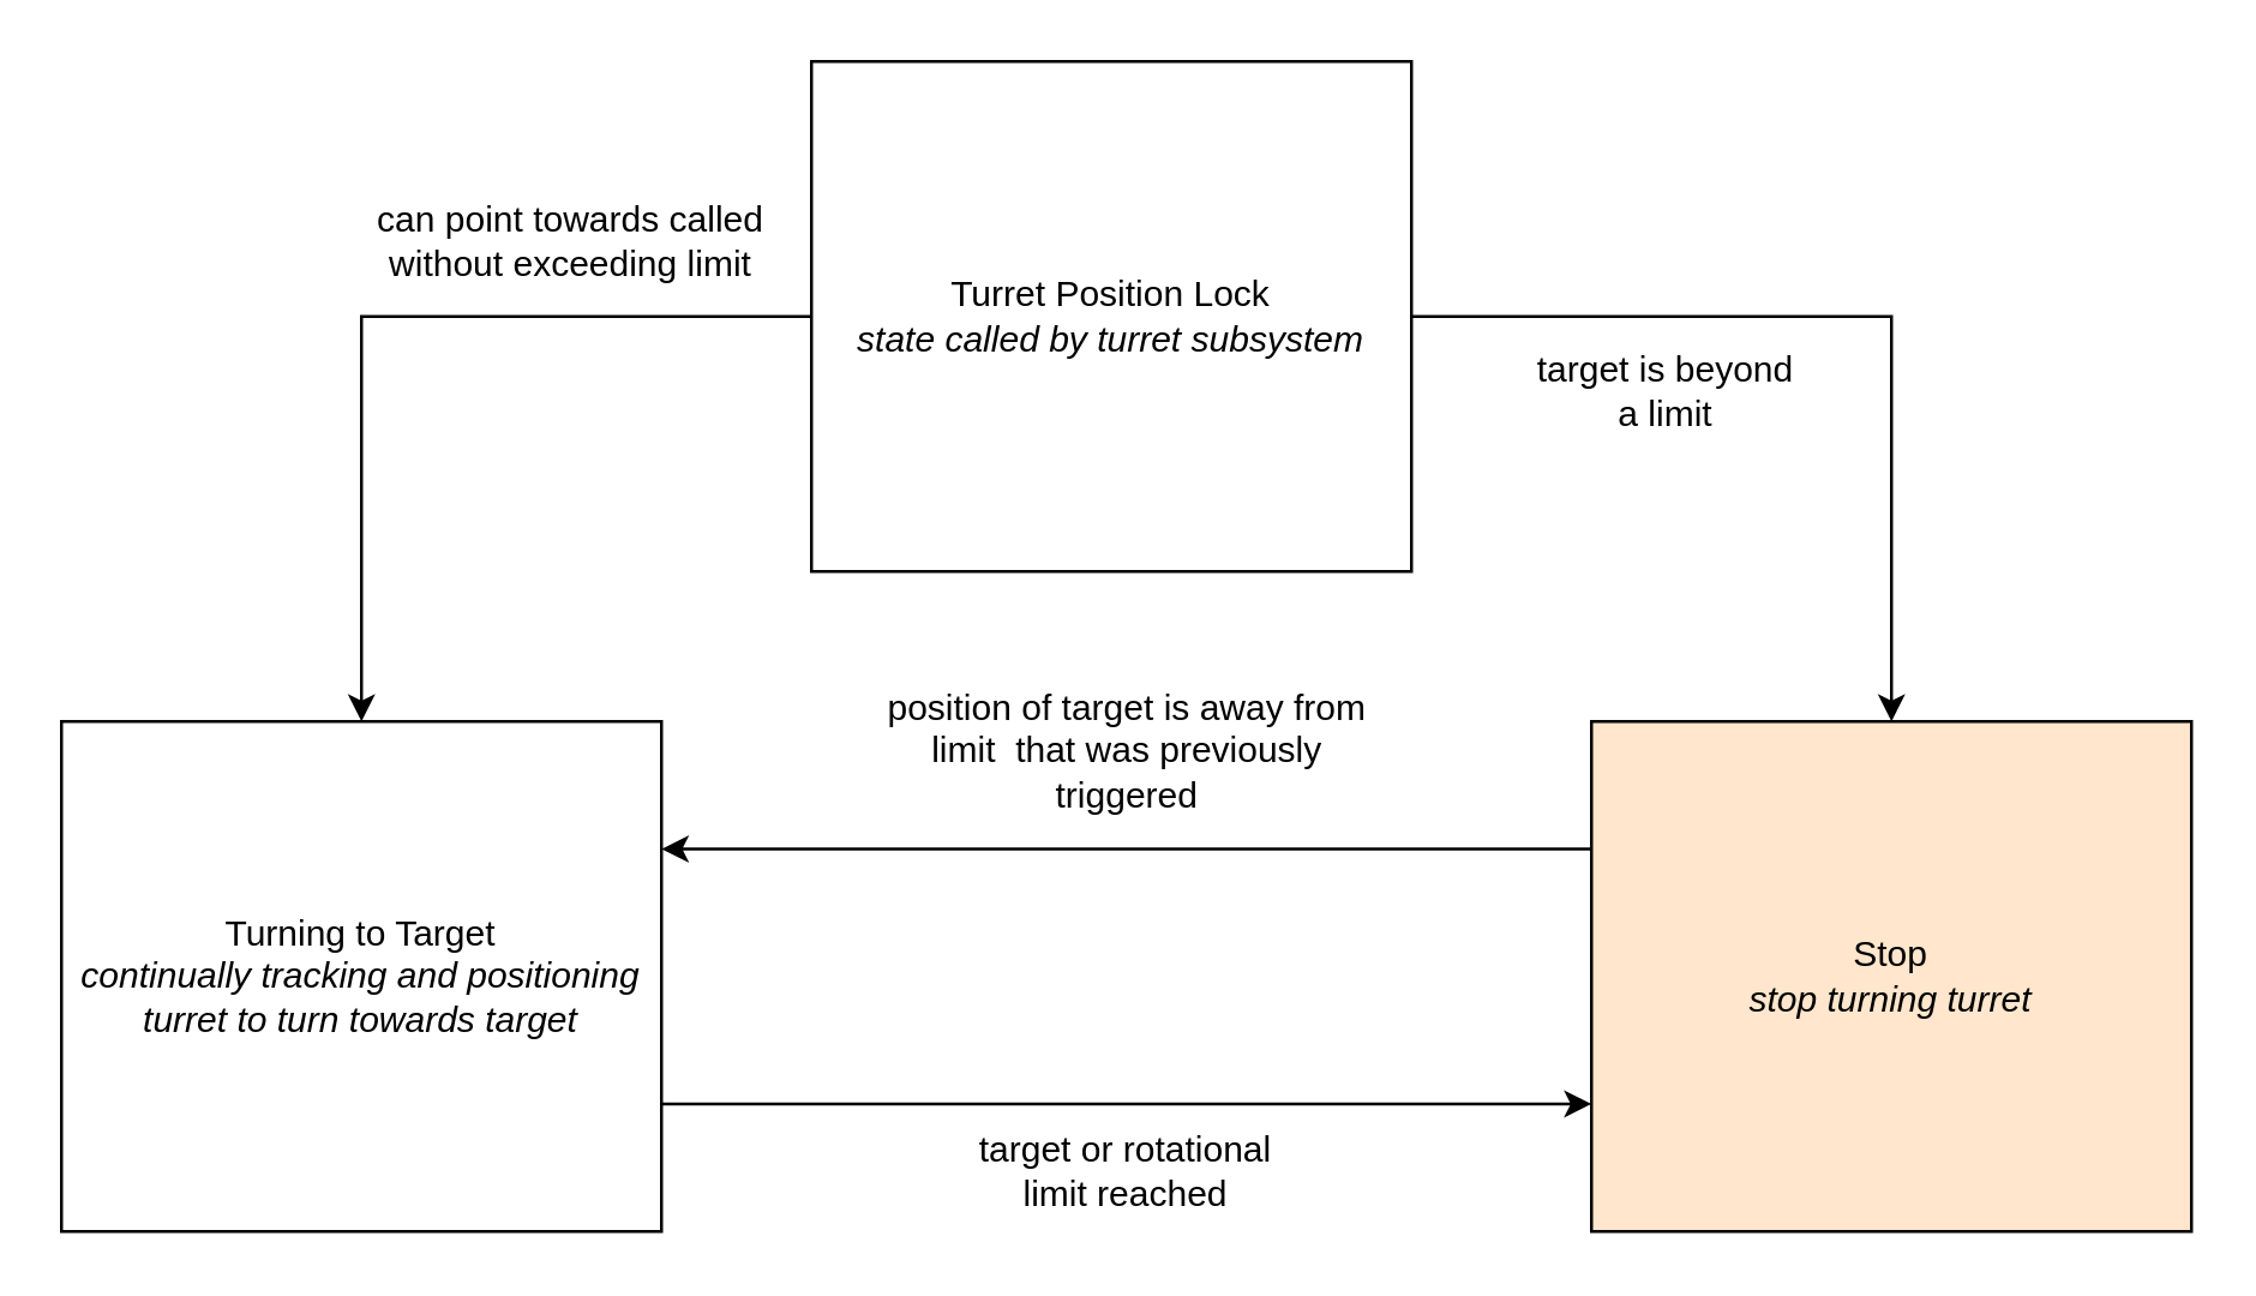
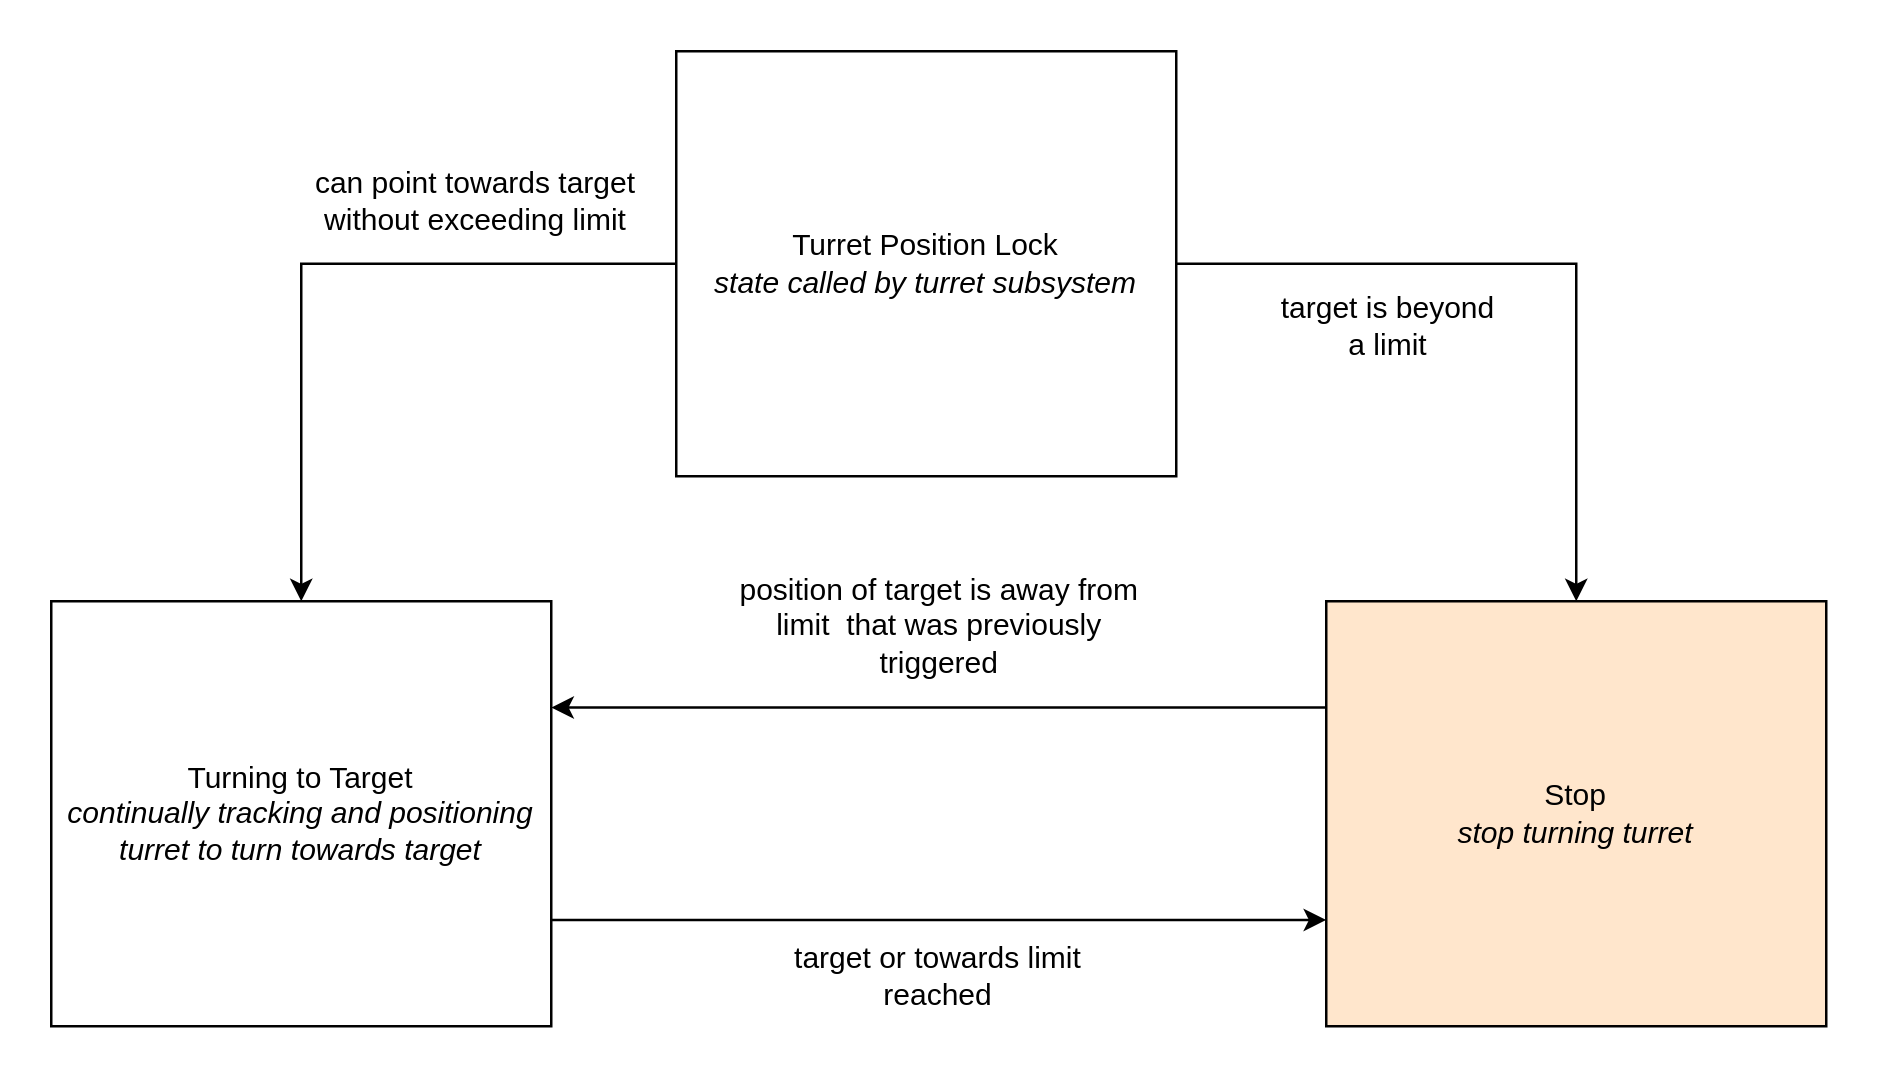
  <mxCell id="0" />
  <mxCell id="1" parent="0" />
  <mxCell id="2" style="edgeStyle=orthogonalEdgeStyle;rounded=0;orthogonalLoop=1;jettySize=auto;html=1;entryX=0.5;entryY=0;entryDx=0;entryDy=0;" edge="1" parent="1" source="4" target="6"><mxGeometry relative="1" as="geometry" /></mxCell>
  <mxCell id="3" style="edgeStyle=orthogonalEdgeStyle;rounded=0;orthogonalLoop=1;jettySize=auto;html=1;entryX=0.5;entryY=0;entryDx=0;entryDy=0;" edge="1" parent="1" source="4" target="8"><mxGeometry relative="1" as="geometry" /></mxCell>
  <mxCell id="4" value="&lt;div&gt;Turret Position Lock&lt;/div&gt;&lt;div&gt;&lt;i&gt;state called by turret subsystem&lt;/i&gt;&lt;br&gt;&lt;/div&gt;" style="rounded=0;whiteSpace=wrap;html=1;" vertex="1" parent="1"><mxGeometry x="270" y="20" width="200" height="170" as="geometry" /></mxCell>
  <mxCell id="5" style="edgeStyle=orthogonalEdgeStyle;rounded=0;orthogonalLoop=1;jettySize=auto;html=1;exitX=1;exitY=0.75;exitDx=0;exitDy=0;entryX=0;entryY=0.75;entryDx=0;entryDy=0;" edge="1" parent="1" source="6" target="8"><mxGeometry relative="1" as="geometry"><Array as="points"><mxPoint x="400" y="368" /><mxPoint x="400" y="368" /></Array></mxGeometry></mxCell>
  <mxCell id="6" value="&lt;div&gt;Turning to Target&lt;/div&gt;&lt;div&gt;&lt;i&gt;continually tracking and positioning turret to turn towards target&lt;/i&gt;&lt;br&gt;&lt;/div&gt;" style="rounded=0;whiteSpace=wrap;html=1;" vertex="1" parent="1"><mxGeometry x="20" y="240" width="200" height="170" as="geometry" /></mxCell>
  <mxCell id="7" style="edgeStyle=orthogonalEdgeStyle;rounded=0;orthogonalLoop=1;jettySize=auto;html=1;exitX=0;exitY=0.25;exitDx=0;exitDy=0;entryX=1;entryY=0.25;entryDx=0;entryDy=0;" edge="1" parent="1" source="8" target="6"><mxGeometry relative="1" as="geometry" /></mxCell>
  <mxCell id="8" value="&lt;div&gt;Stop&lt;/div&gt;&lt;div&gt;&lt;i&gt;stop turning turret&lt;/i&gt;&lt;br&gt;&lt;/div&gt;" style="rounded=0;whiteSpace=wrap;html=1;fillColor=#ffe6cc;" vertex="1" parent="1"><mxGeometry x="530" y="240" width="200" height="170" as="geometry" /></mxCell>
- <mxCell id="9" value="target or rotational limit reached" style="text;html=1;strokeColor=none;fillColor=none;align=center;verticalAlign=middle;whiteSpace=wrap;rounded=0;" vertex="1" parent="1"><mxGeometry x="315" y="380" width="120" height="20" as="geometry" /></mxCell>
+ <mxCell id="9" value="target or towards limit reached" style="text;html=1;strokeColor=none;fillColor=none;align=center;verticalAlign=middle;whiteSpace=wrap;rounded=0;" vertex="1" parent="1"><mxGeometry x="315" y="380" width="120" height="20" as="geometry" /></mxCell>
  <mxCell id="10" value="position of target is away from limit&amp;nbsp; that was previously triggered" style="text;html=1;strokeColor=none;fillColor=none;align=center;verticalAlign=middle;whiteSpace=wrap;rounded=0;" vertex="1" parent="1"><mxGeometry x="287.5" y="240" width="175" height="20" as="geometry" /></mxCell>
  <mxCell id="11" value="target is beyond a limit" style="text;html=1;strokeColor=none;fillColor=none;align=center;verticalAlign=middle;whiteSpace=wrap;rounded=0;" vertex="1" parent="1"><mxGeometry x="510" y="120" width="90" height="20" as="geometry" /></mxCell>
- <mxCell id="12" value="can point towards called without exceeding limit" style="text;html=1;strokeColor=none;fillColor=none;align=center;verticalAlign=middle;whiteSpace=wrap;rounded=0;" vertex="1" parent="1"><mxGeometry x="120" y="70" width="140" height="20" as="geometry" /></mxCell>
+ <mxCell id="12" value="can point towards target without exceeding limit" style="text;html=1;strokeColor=none;fillColor=none;align=center;verticalAlign=middle;whiteSpace=wrap;rounded=0;" vertex="1" parent="1"><mxGeometry x="120" y="70" width="140" height="20" as="geometry" /></mxCell>
